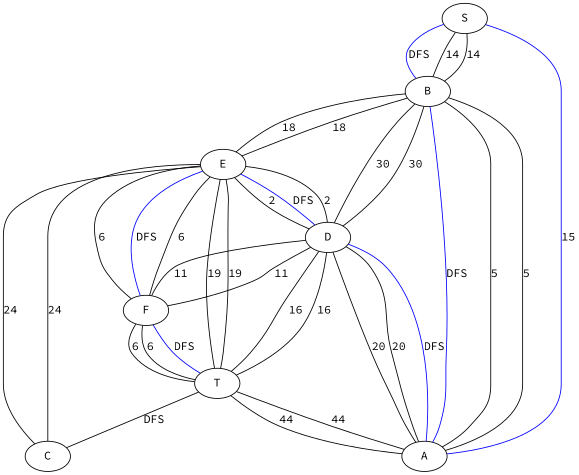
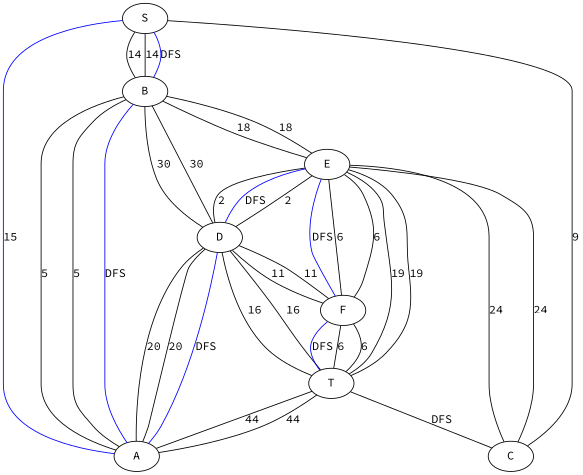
  graph {
    fontname="Source Code Pro"
    node [fontname="Source Code Pro"]
    edge [fontname="Source Code Pro"]
    S
    B
    A
    D
    E
    T
    F
    C
    S -- B [label=14]
    S -- B [color=blue label=DFS]
    B -- S [label=14]
    B -- A [label=5]
    B -- A [color=blue label=DFS]
    B -- D [label=30]
    B -- E [label=18]
    A -- S [color=blue label=15]
    A -- B [label=5]
    A -- D [label=20]
    A -- D [color=blue label=DFS]
    A -- T [label=44]
    D -- B [label=30]
    D -- A [label=20]
    D -- E [label=2]
    D -- E [color=blue label=DFS]
    D -- T [label=16]
    D -- F [label=11]
    E -- B [label=18]
    E -- D [label=2]
    E -- T [label=19]
    E -- F [label=6]
    E -- F [color=blue label=DFS]
    E -- C [label=24]
    T -- A [label=44]
    T -- D [label=16]
    T -- E [label=19]
    T -- F [label=6]
    T -- C [color=black label=DFS]
    F -- D [label=11]
    F -- E [label=6]
    F -- T [label=6]
    F -- T [color=blue label=DFS]
+   C -- S [label=9]
    C -- E [label=24]
  }
